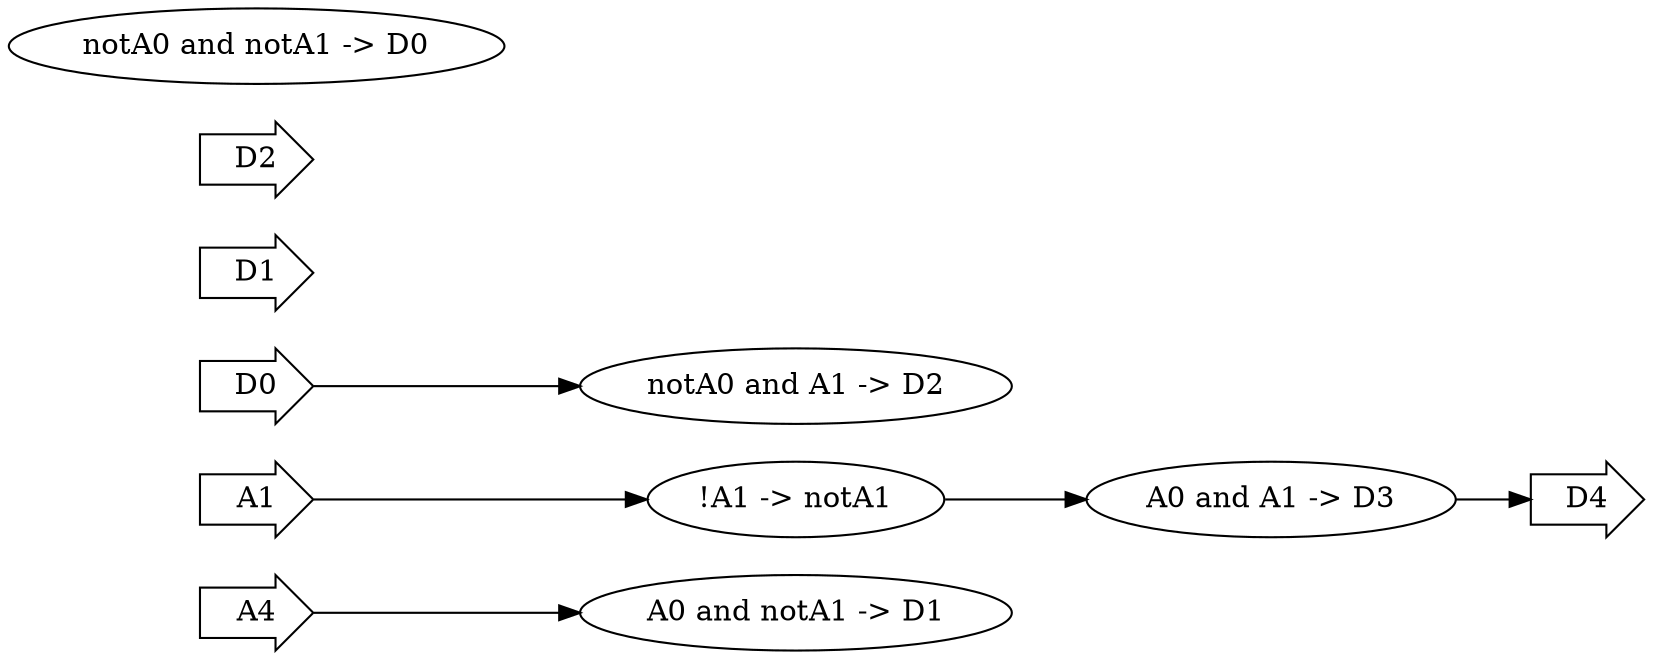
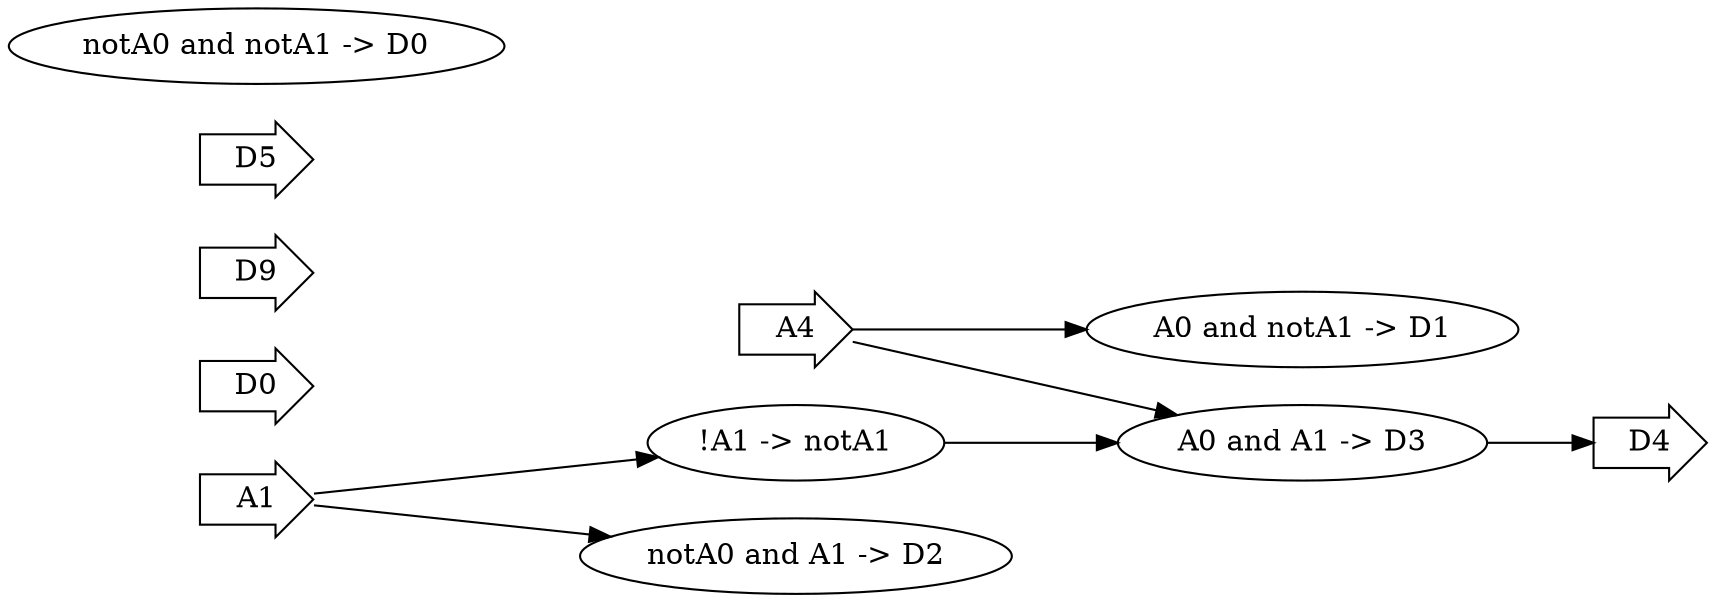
  digraph {
    rankdir=LR
    node [shape=rarrow]
    n1 [label=A4]
    n2 [label="A0 and notA1 -> D1" shape=""]
    n3 [label="A0 and A1 -> D3" shape=""]
    n4 [label=D4]
    A1
    n6 [label="!A1 -> notA1" shape=""]
    n7 [label="notA0 and A1 -> D2" shape=""]
    D0
-   D1
-   D2
+   D1 [label=D9]
+   D2 [label=D5]
    n11 [label="notA0 and notA1 -> D0" shape=""]
    n1 -> n2
+   n1 -> n3
    n3 -> n4
    A1 -> n6
-   D0 -> n7
+   A1 -> n7
    n6 -> n3
  }
